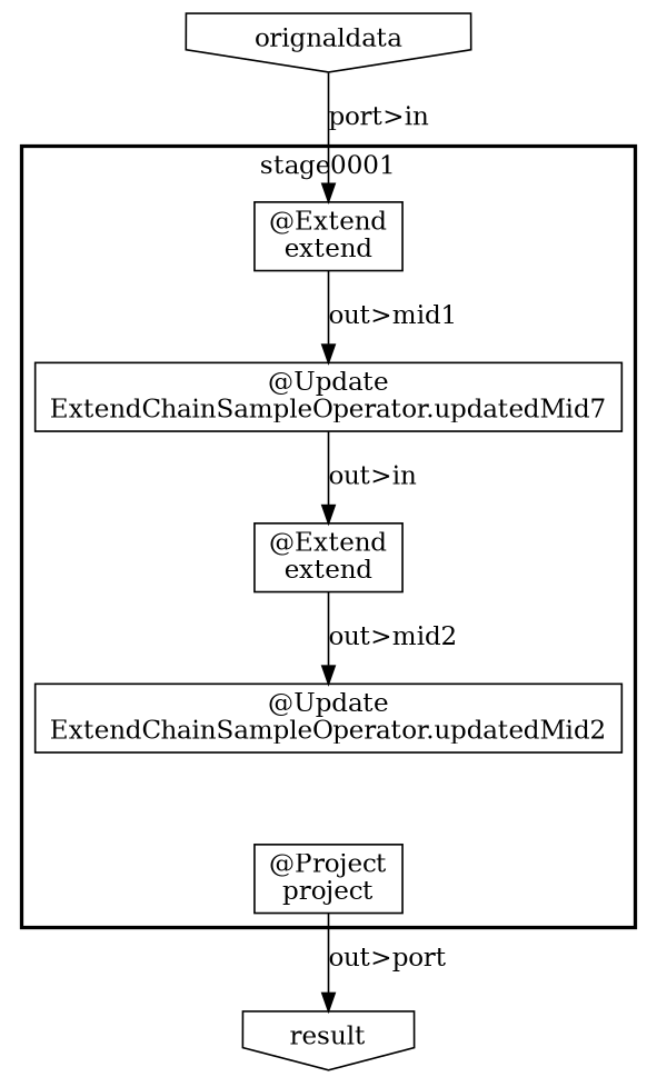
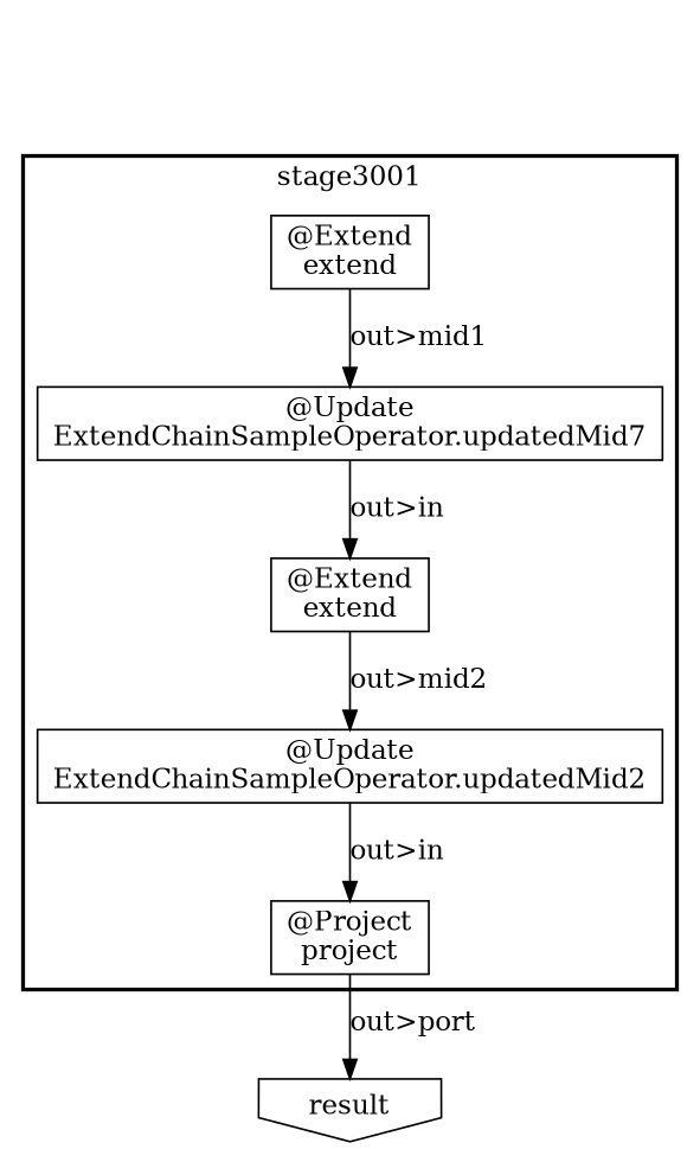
  digraph {
    node [shape=box]
    n1 [label="@Update\nExtendChainSampleOperator.updatedMid7"]
    n2 [label="@Extend\nextend"]
    n3 [label="@Project\nproject"]
    n4 [label="@Extend\nextend"]
    n5 [label="@Update\nExtendChainSampleOperator.updatedMid2"]
    n6 [label=result shape=invhouse]
-   n7 [label=orignaldata shape=invhouse]
    subgraph cluster_1 {
-     label=stage0001
+     label=stage3001
      style=bold
      n1
      n2
      n3
      n4
      n5
    }
    n1 -> n2 [label="out>in"]
    n2 -> n5 [label="out>mid2"]
    n3 -> n6 [label="out>port"]
    n4 -> n1 [label="out>mid1"]
-   n7 -> n4 [label="port>in"]
+   n5 -> n3 [label="out>in"]
  }
